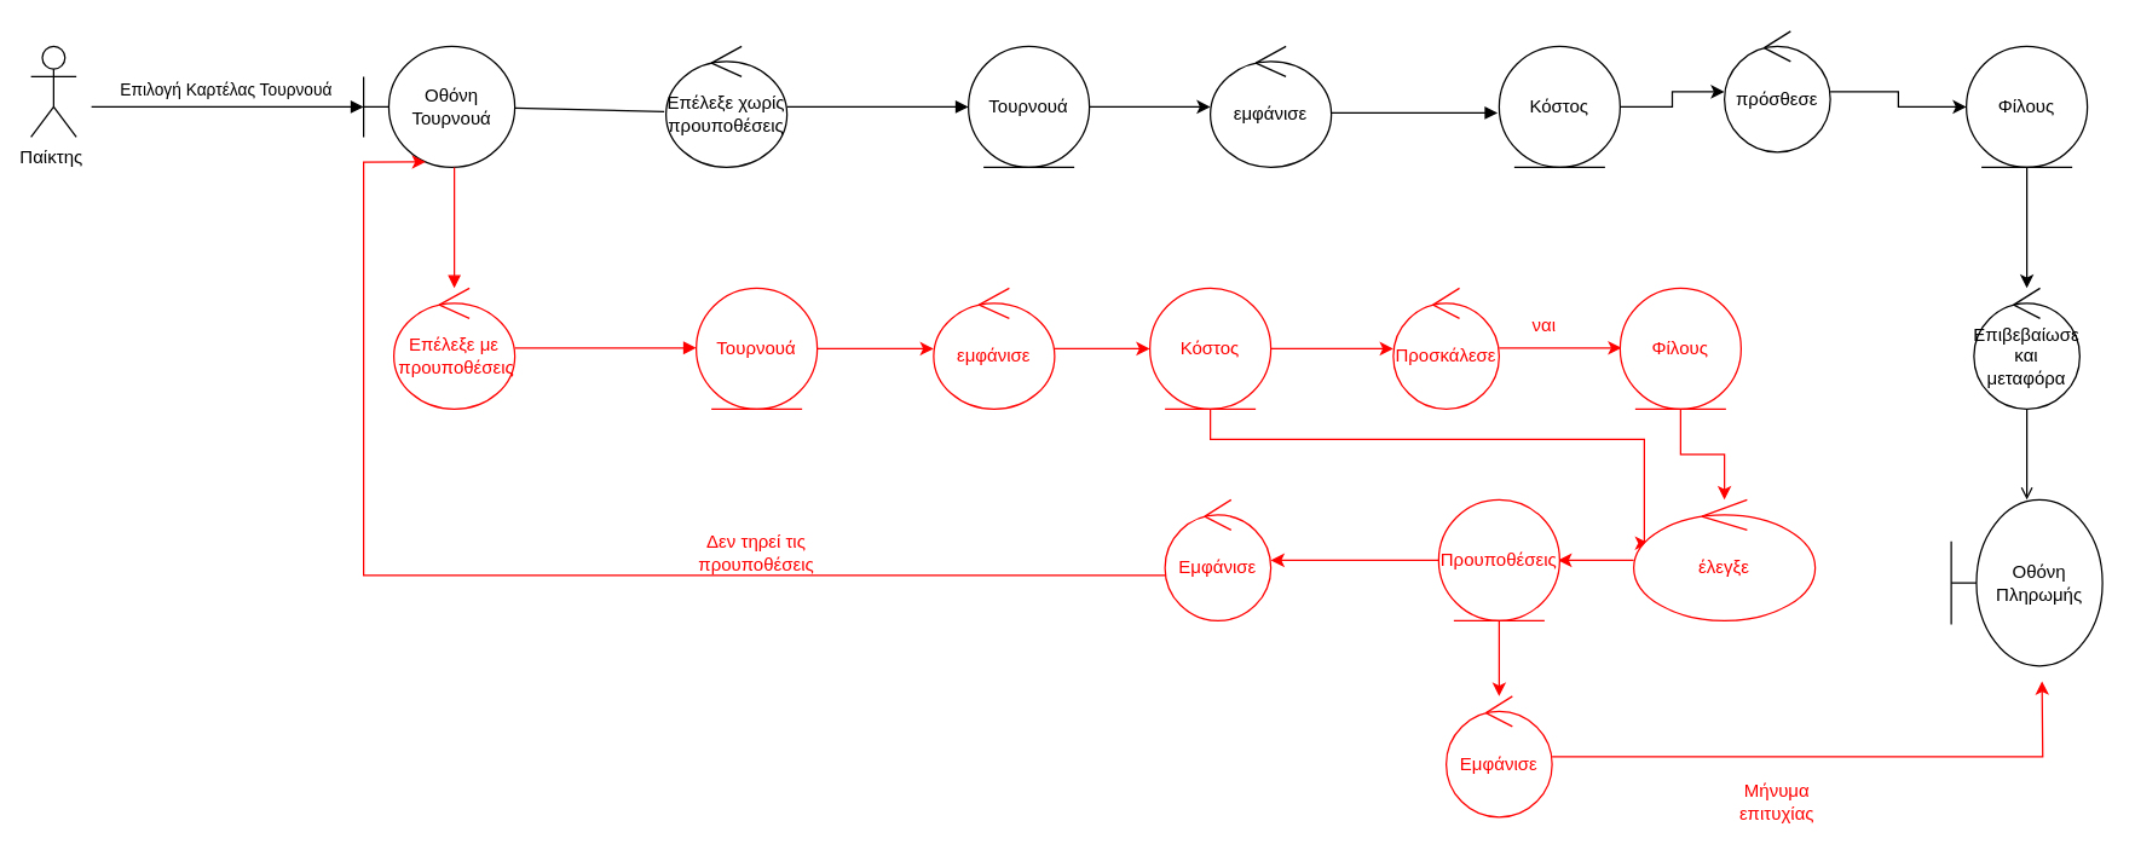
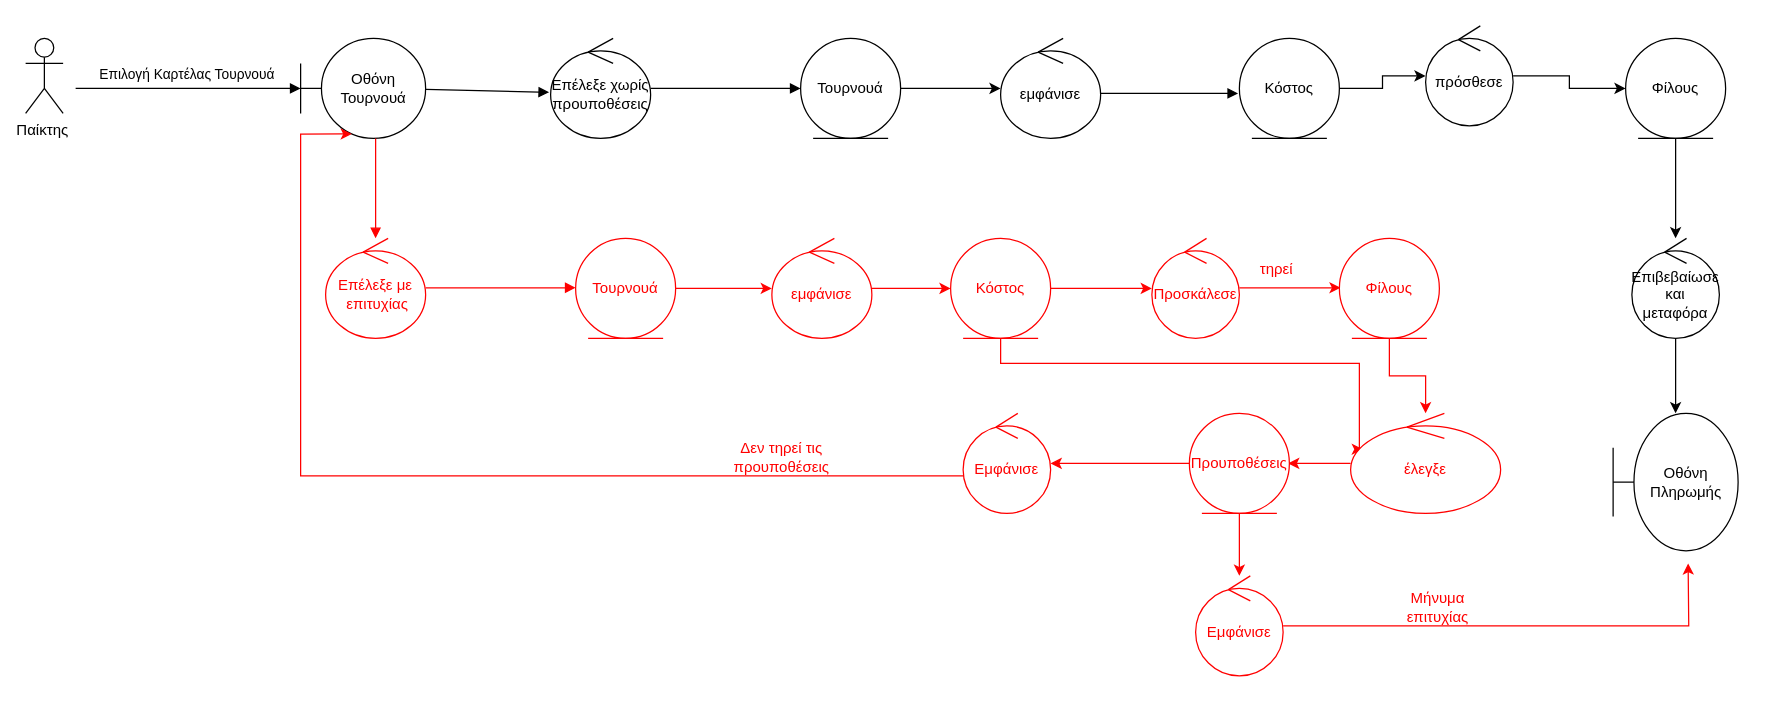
  <mxCell id="0" />
  <mxCell id="1" parent="0" />
  <mxCell id="2" value="Παίκτης&amp;nbsp;&lt;br&gt;" style="shape=umlActor;verticalLabelPosition=bottom;verticalAlign=top;html=1;" parent="1" vertex="1"><mxGeometry x="20" y="30" width="30" height="60" as="geometry" /></mxCell>
  <mxCell id="3" value="Επιλογή Καρτέλας Τουρνουά&lt;br&gt;" style="html=1;verticalAlign=bottom;endArrow=block;rounded=0;" parent="1" edge="1"><mxGeometry x="-0.012" y="2" width="80" relative="1" as="geometry"><mxPoint x="60" y="70" as="sourcePoint" /><mxPoint x="240" y="70" as="targetPoint" /><mxPoint as="offset" /><Array as="points" /></mxGeometry></mxCell>
  <mxCell id="4" value="Οθόνη Τουρνουά" style="shape=umlBoundary;whiteSpace=wrap;html=1;" parent="1" vertex="1"><mxGeometry x="240" y="30" width="100" height="80" as="geometry" /></mxCell>
- <mxCell id="5" value="" style="html=1;verticalAlign=bottom;endArrow=none;rounded=0;exitX=0.999;exitY=0.511;exitDx=0;exitDy=0;exitPerimeter=0;entryX=-0.015;entryY=0.539;entryDx=0;entryDy=0;entryPerimeter=0;" parent="1" source="4" edge="1" target="11"><mxGeometry width="80" relative="1" as="geometry"><mxPoint x="225" y="99.5" as="sourcePoint" /><mxPoint x="460" y="-30" as="targetPoint" /></mxGeometry></mxCell>
+ <mxCell id="5" value="" style="html=1;verticalAlign=bottom;endArrow=block;rounded=0;exitX=0.999;exitY=0.511;exitDx=0;exitDy=0;exitPerimeter=0;entryX=-0.015;entryY=0.539;entryDx=0;entryDy=0;entryPerimeter=0;" parent="1" source="4" edge="1" target="11"><mxGeometry width="80" relative="1" as="geometry"><mxPoint x="225" y="99.5" as="sourcePoint" /><mxPoint x="460" y="-30" as="targetPoint" /></mxGeometry></mxCell>
  <mxCell id="6" value="εμφάνισε" style="ellipse;shape=umlControl;whiteSpace=wrap;html=1;" parent="1" vertex="1"><mxGeometry x="800" y="30" width="80" height="80" as="geometry" /></mxCell>
  <mxCell id="7" value="" style="edgeStyle=orthogonalEdgeStyle;rounded=0;orthogonalLoop=1;jettySize=auto;html=1;" edge="1" parent="1" source="8" target="18"><mxGeometry relative="1" as="geometry" /></mxCell>
  <mxCell id="8" value="πρόσθεσε" style="ellipse;shape=umlControl;whiteSpace=wrap;html=1;" parent="1" vertex="1"><mxGeometry x="1140" y="20" width="70" height="80" as="geometry" /></mxCell>
  <mxCell id="9" value="" style="html=1;verticalAlign=bottom;endArrow=block;rounded=0;exitX=1;exitY=0.55;exitDx=0;exitDy=0;exitPerimeter=0;" parent="1" source="6" edge="1"><mxGeometry width="80" relative="1" as="geometry"><mxPoint x="-30" y="220" as="sourcePoint" /><mxPoint x="990" y="74" as="targetPoint" /></mxGeometry></mxCell>
  <mxCell id="10" value="Οθόνη Πληρωμής" style="shape=umlBoundary;whiteSpace=wrap;html=1;rotation=0;" parent="1" vertex="1"><mxGeometry x="1290" y="330" width="100" height="110" as="geometry" /></mxCell>
  <mxCell id="11" value="Επέλεξε χωρίς προυποθέσεις" style="ellipse;shape=umlControl;whiteSpace=wrap;html=1;" vertex="1" parent="1"><mxGeometry x="440" y="30" width="80" height="80" as="geometry" /></mxCell>
  <mxCell id="12" value="" style="html=1;verticalAlign=bottom;endArrow=block;rounded=0;exitX=0.92;exitY=0.163;exitDx=0;exitDy=0;exitPerimeter=0;" edge="1" parent="1"><mxGeometry width="80" relative="1" as="geometry"><mxPoint x="520" y="70.04" as="sourcePoint" /><mxPoint x="640" y="70" as="targetPoint" /></mxGeometry></mxCell>
  <mxCell id="13" style="edgeStyle=orthogonalEdgeStyle;rounded=0;orthogonalLoop=1;jettySize=auto;html=1;" edge="1" parent="1" source="14" target="6"><mxGeometry relative="1" as="geometry" /></mxCell>
  <mxCell id="14" value="Τουρνουά" style="ellipse;shape=umlEntity;whiteSpace=wrap;html=1;" vertex="1" parent="1"><mxGeometry x="640" y="30" width="80" height="80" as="geometry" /></mxCell>
  <mxCell id="15" value="" style="edgeStyle=orthogonalEdgeStyle;rounded=0;orthogonalLoop=1;jettySize=auto;html=1;" edge="1" parent="1" source="16" target="8"><mxGeometry relative="1" as="geometry" /></mxCell>
  <mxCell id="16" value="Κόστος" style="ellipse;shape=umlEntity;whiteSpace=wrap;html=1;" vertex="1" parent="1"><mxGeometry x="991" y="30" width="80" height="80" as="geometry" /></mxCell>
  <mxCell id="17" value="" style="edgeStyle=orthogonalEdgeStyle;rounded=0;orthogonalLoop=1;jettySize=auto;html=1;" edge="1" parent="1" source="18" target="20"><mxGeometry relative="1" as="geometry" /></mxCell>
  <mxCell id="18" value="Φίλους" style="ellipse;shape=umlEntity;whiteSpace=wrap;html=1;" vertex="1" parent="1"><mxGeometry x="1300" y="30" width="80" height="80" as="geometry" /></mxCell>
- <mxCell id="19" value="" style="edgeStyle=orthogonalEdgeStyle;rounded=0;orthogonalLoop=1;jettySize=auto;html=1;endArrow=open;" edge="1" parent="1" source="20" target="10"><mxGeometry relative="1" as="geometry" /></mxCell>
+ <mxCell id="19" value="" style="edgeStyle=orthogonalEdgeStyle;rounded=0;orthogonalLoop=1;jettySize=auto;html=1;" edge="1" parent="1" source="20" target="10"><mxGeometry relative="1" as="geometry" /></mxCell>
  <mxCell id="20" value="Επιβεβαίωσε και μεταφόρα" style="ellipse;shape=umlControl;whiteSpace=wrap;html=1;" vertex="1" parent="1"><mxGeometry x="1305" y="190" width="70" height="80" as="geometry" /></mxCell>
  <mxCell id="21" value="" style="html=1;verticalAlign=bottom;endArrow=block;rounded=0;exitX=0.999;exitY=0.511;exitDx=0;exitDy=0;exitPerimeter=0;fontColor=#FF0000;strokeColor=#FF0000;" edge="1" parent="1"><mxGeometry width="80" relative="1" as="geometry"><mxPoint x="300" y="110" as="sourcePoint" /><mxPoint x="300" y="190" as="targetPoint" /></mxGeometry></mxCell>
- <mxCell id="22" value="Επέλεξε με&lt;br&gt;&amp;nbsp;προυποθέσεις" style="ellipse;shape=umlControl;whiteSpace=wrap;html=1;strokeColor=#FF0000;fontColor=#FF0000;" vertex="1" parent="1"><mxGeometry x="260" y="190" width="80" height="80" as="geometry" /></mxCell>
+ <mxCell id="22" value="Επέλεξε με&lt;br&gt;&amp;nbsp;επιτυχίας" style="ellipse;shape=umlControl;whiteSpace=wrap;html=1;strokeColor=#FF0000;fontColor=#FF0000;" vertex="1" parent="1"><mxGeometry x="260" y="190" width="80" height="80" as="geometry" /></mxCell>
  <mxCell id="23" value="" style="html=1;verticalAlign=bottom;endArrow=block;rounded=0;exitX=0.92;exitY=0.163;exitDx=0;exitDy=0;exitPerimeter=0;strokeColor=#FF0000;" edge="1" parent="1"><mxGeometry width="80" relative="1" as="geometry"><mxPoint x="340" y="229.54" as="sourcePoint" /><mxPoint x="460" y="229.5" as="targetPoint" /></mxGeometry></mxCell>
  <mxCell id="24" value="" style="edgeStyle=orthogonalEdgeStyle;rounded=0;orthogonalLoop=1;jettySize=auto;html=1;fontColor=#FF0000;strokeColor=#FF0000;" edge="1" parent="1" source="25" target="27"><mxGeometry relative="1" as="geometry" /></mxCell>
  <mxCell id="25" value="Τουρνουά" style="ellipse;shape=umlEntity;whiteSpace=wrap;html=1;strokeColor=#FF0000;fontColor=#FF0000;" vertex="1" parent="1"><mxGeometry x="460" y="190" width="80" height="80" as="geometry" /></mxCell>
  <mxCell id="26" value="" style="edgeStyle=orthogonalEdgeStyle;rounded=0;orthogonalLoop=1;jettySize=auto;html=1;fontColor=#FF0000;strokeColor=#FF0000;" edge="1" parent="1" source="27" target="30"><mxGeometry relative="1" as="geometry" /></mxCell>
  <mxCell id="27" value="εμφάνισε" style="ellipse;shape=umlControl;whiteSpace=wrap;html=1;fontColor=#FF0000;strokeColor=#FF0000;" vertex="1" parent="1"><mxGeometry x="617" y="190" width="80" height="80" as="geometry" /></mxCell>
  <mxCell id="28" value="" style="edgeStyle=orthogonalEdgeStyle;rounded=0;orthogonalLoop=1;jettySize=auto;html=1;fontColor=#FF0000;strokeColor=#FF0000;" edge="1" parent="1" source="30" target="31"><mxGeometry relative="1" as="geometry" /></mxCell>
  <mxCell id="29" style="edgeStyle=orthogonalEdgeStyle;rounded=0;orthogonalLoop=1;jettySize=auto;html=1;entryX=0.082;entryY=0.359;entryDx=0;entryDy=0;entryPerimeter=0;fontColor=#FF0000;strokeColor=#FF0000;" edge="1" parent="1" source="30" target="37"><mxGeometry relative="1" as="geometry"><Array as="points"><mxPoint x="800" y="290" /><mxPoint x="1087" y="290" /></Array></mxGeometry></mxCell>
  <mxCell id="30" value="Κόστος" style="ellipse;shape=umlEntity;whiteSpace=wrap;html=1;strokeColor=#FF0000;fontColor=#FF0000;" vertex="1" parent="1"><mxGeometry x="760" y="190" width="80" height="80" as="geometry" /></mxCell>
  <mxCell id="31" value="Προσκάλεσε" style="ellipse;shape=umlControl;whiteSpace=wrap;html=1;fontColor=#FF0000;strokeColor=#FF0000;" vertex="1" parent="1"><mxGeometry x="921" y="190" width="70" height="80" as="geometry" /></mxCell>
  <mxCell id="32" value="" style="edgeStyle=orthogonalEdgeStyle;rounded=0;orthogonalLoop=1;jettySize=auto;html=1;fontColor=#FF0000;strokeColor=#FF0000;" edge="1" parent="1"><mxGeometry relative="1" as="geometry"><mxPoint x="991" y="229.5" as="sourcePoint" /><mxPoint x="1072" y="229.5" as="targetPoint" /></mxGeometry></mxCell>
- <mxCell id="33" value="ναι" style="text;html=1;strokeColor=none;fillColor=none;align=center;verticalAlign=middle;whiteSpace=wrap;rounded=0;fontColor=#FF0000;" vertex="1" parent="1"><mxGeometry x="991" y="200" width="60" height="30" as="geometry" /></mxCell>
+ <mxCell id="33" value="τηρεί" style="text;html=1;strokeColor=none;fillColor=none;align=center;verticalAlign=middle;whiteSpace=wrap;rounded=0;fontColor=#FF0000;" vertex="1" parent="1"><mxGeometry x="991" y="200" width="60" height="30" as="geometry" /></mxCell>
  <mxCell id="34" value="" style="edgeStyle=orthogonalEdgeStyle;rounded=0;orthogonalLoop=1;jettySize=auto;html=1;fontColor=#FF0000;strokeColor=#FF0000;" edge="1" parent="1" source="35" target="37"><mxGeometry relative="1" as="geometry" /></mxCell>
  <mxCell id="35" value="Φίλους" style="ellipse;shape=umlEntity;whiteSpace=wrap;html=1;fontColor=#FF0000;strokeColor=#FF0000;" vertex="1" parent="1"><mxGeometry x="1071" y="190" width="80" height="80" as="geometry" /></mxCell>
  <mxCell id="36" style="edgeStyle=orthogonalEdgeStyle;rounded=0;orthogonalLoop=1;jettySize=auto;html=1;fontColor=#FF0000;strokeColor=#FF0000;" edge="1" parent="1" source="37"><mxGeometry relative="1" as="geometry"><mxPoint x="1030" y="370" as="targetPoint" /></mxGeometry></mxCell>
  <mxCell id="37" value="έλεγξε" style="ellipse;shape=umlControl;whiteSpace=wrap;html=1;strokeColor=#FF0000;fontColor=#FF0000;" vertex="1" parent="1"><mxGeometry x="1080" y="330" width="120" height="80" as="geometry" /></mxCell>
  <mxCell id="38" style="edgeStyle=orthogonalEdgeStyle;rounded=0;orthogonalLoop=1;jettySize=auto;html=1;fontColor=#FF0000;strokeColor=#FF0000;" edge="1" parent="1" source="39"><mxGeometry relative="1" as="geometry"><mxPoint x="1350" y="450" as="targetPoint" /></mxGeometry></mxCell>
  <mxCell id="39" value="Εμφάνισε" style="ellipse;shape=umlControl;whiteSpace=wrap;html=1;fontColor=#FF0000;strokeColor=#FF0000;" vertex="1" parent="1"><mxGeometry x="956" y="460" width="70" height="80" as="geometry" /></mxCell>
  <mxCell id="40" value="" style="edgeStyle=orthogonalEdgeStyle;rounded=0;orthogonalLoop=1;jettySize=auto;html=1;fontColor=#FF0000;strokeColor=#FF0000;" edge="1" parent="1" source="42" target="39"><mxGeometry relative="1" as="geometry" /></mxCell>
  <mxCell id="41" style="edgeStyle=orthogonalEdgeStyle;rounded=0;orthogonalLoop=1;jettySize=auto;html=1;fontColor=#FF0000;strokeColor=#FF0000;" edge="1" parent="1" source="42" target="45"><mxGeometry relative="1" as="geometry" /></mxCell>
  <mxCell id="42" value="Προυποθέσεις" style="ellipse;shape=umlEntity;whiteSpace=wrap;html=1;strokeColor=#FF0000;fontColor=#FF0000;" vertex="1" parent="1"><mxGeometry x="951" y="330" width="80" height="80" as="geometry" /></mxCell>
- <mxCell id="43" value="Μήνυμα επιτυχίας" style="text;html=1;strokeColor=none;fillColor=none;align=center;verticalAlign=middle;whiteSpace=wrap;rounded=0;fontColor=#FF0000;" vertex="1" parent="1"><mxGeometry x="1145" y="515" width="60" height="30" as="geometry" /></mxCell>
+ <mxCell id="43" value="Μήνυμα επιτυχίας" style="text;html=1;strokeColor=none;fillColor=none;align=center;verticalAlign=middle;whiteSpace=wrap;rounded=0;fontColor=#FF0000;" vertex="1" parent="1"><mxGeometry x="1120" y="470" width="60" height="30" as="geometry" /></mxCell>
  <mxCell id="44" style="edgeStyle=orthogonalEdgeStyle;rounded=0;orthogonalLoop=1;jettySize=auto;html=1;fontColor=#FF0000;strokeColor=#FF0000;entryX=0.41;entryY=0.956;entryDx=0;entryDy=0;entryPerimeter=0;" edge="1" parent="1" source="45" target="4"><mxGeometry relative="1" as="geometry"><Array as="points"><mxPoint x="240" y="380" /><mxPoint x="240" y="107" /></Array></mxGeometry></mxCell>
  <mxCell id="45" value="Εμφάνισε" style="ellipse;shape=umlControl;whiteSpace=wrap;html=1;fontColor=#FF0000;strokeColor=#FF0000;" vertex="1" parent="1"><mxGeometry x="770" y="330" width="70" height="80" as="geometry" /></mxCell>
- <mxCell id="46" value="Δεν τηρεί τις προυποθέσεις" style="text;html=1;strokeColor=none;fillColor=none;align=center;verticalAlign=middle;whiteSpace=wrap;rounded=0;fontColor=#FF0000;" vertex="1" parent="1"><mxGeometry x="470" y="350" width="60" height="30" as="geometry" /></mxCell>
+ <mxCell id="46" value="Δεν τηρεί τις προυποθέσεις" style="text;html=1;strokeColor=none;fillColor=none;align=center;verticalAlign=middle;whiteSpace=wrap;rounded=0;fontColor=#FF0000;" vertex="1" parent="1"><mxGeometry x="595" y="350" width="60" height="30" as="geometry" /></mxCell>
